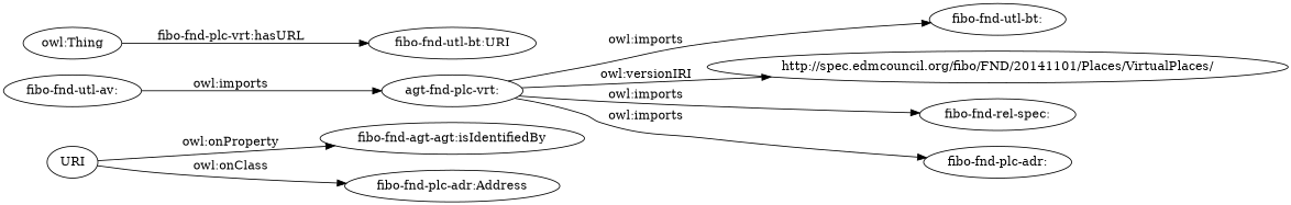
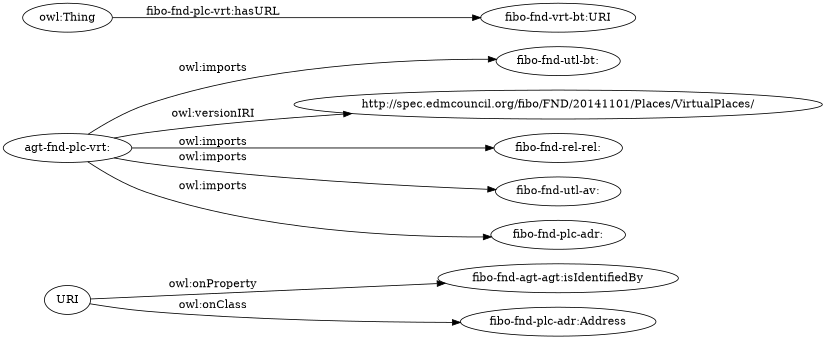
  digraph {
    rankdir=LR
    n1 [label=URI]
    n2 [label="fibo-fnd-agt-agt:isIdentifiedBy"]
    "fibo-fnd-plc-adr:Address"
    n4 [label="agt-fnd-plc-vrt:"]
    "fibo-fnd-utl-bt:"
    "http://spec.edmcouncil.org/fibo/FND/20141101/Places/VirtualPlaces/"
-   "fibo-fnd-rel-rel:" [label="fibo-fnd-rel-spec:"]
+   "fibo-fnd-rel-rel:"
    "fibo-fnd-utl-av:"
    "fibo-fnd-plc-adr:"
    "owl:Thing"
-   "fibo-fnd-utl-bt:URI"
+   "fibo-fnd-utl-bt:URI" [label="fibo-fnd-vrt-bt:URI"]
    n1 -> n2 [label="owl:onProperty"]
    n1 -> "fibo-fnd-plc-adr:Address" [label="owl:onClass"]
    n4 -> "fibo-fnd-utl-bt:" [label="owl:imports"]
    n4 -> "http://spec.edmcouncil.org/fibo/FND/20141101/Places/VirtualPlaces/" [label="owl:versionIRI"]
    n4 -> "fibo-fnd-rel-rel:" [label="owl:imports"]
-   "fibo-fnd-utl-av:" -> n4 [label="owl:imports"]
+   n4 -> "fibo-fnd-utl-av:" [label="owl:imports"]
    n4 -> "fibo-fnd-plc-adr:" [label="owl:imports"]
    "owl:Thing" -> "fibo-fnd-utl-bt:URI" [label="fibo-fnd-plc-vrt:hasURL"]
  }
